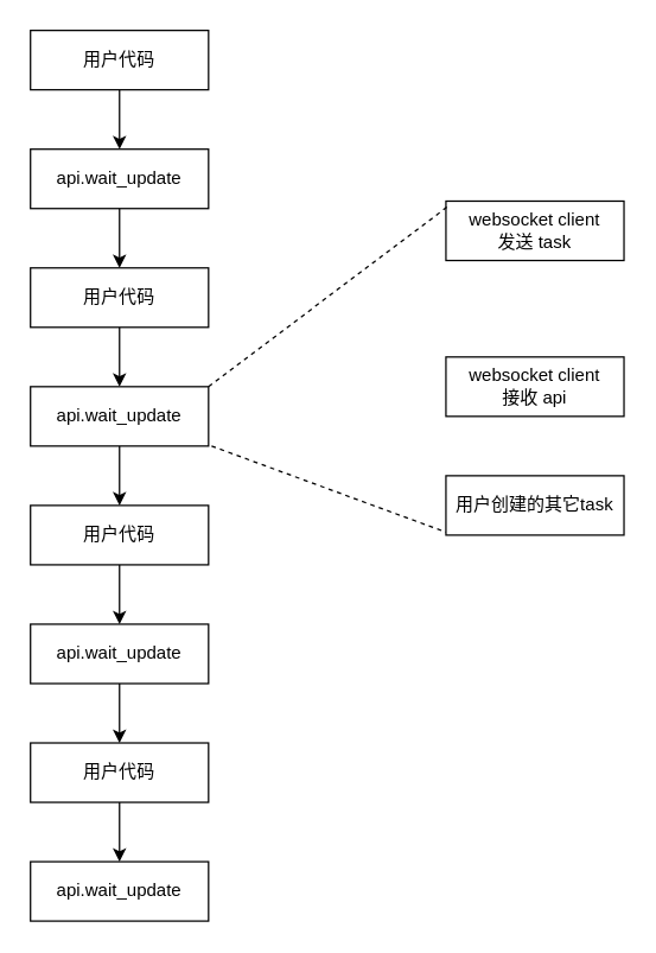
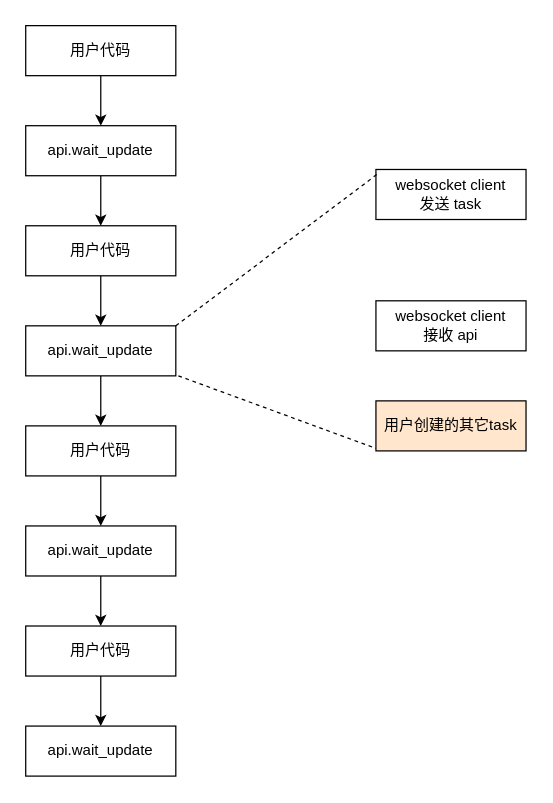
  <mxCell id="0" />
  <mxCell id="1" parent="0" />
  <mxCell id="2" style="edgeStyle=orthogonalEdgeStyle;rounded=0;orthogonalLoop=1;jettySize=auto;html=1;exitX=0.5;exitY=1;exitDx=0;exitDy=0;entryX=0.5;entryY=0;entryDx=0;entryDy=0;" edge="1" parent="1" source="3" target="5"><mxGeometry relative="1" as="geometry" /></mxCell>
  <mxCell id="3" value="用户代码" style="rounded=0;whiteSpace=wrap;html=1;" vertex="1" parent="1"><mxGeometry x="20" y="20" width="120" height="40" as="geometry" /></mxCell>
  <mxCell id="4" style="edgeStyle=orthogonalEdgeStyle;rounded=0;orthogonalLoop=1;jettySize=auto;html=1;exitX=0.5;exitY=1;exitDx=0;exitDy=0;entryX=0.5;entryY=0;entryDx=0;entryDy=0;" edge="1" parent="1" source="5" target="7"><mxGeometry relative="1" as="geometry" /></mxCell>
  <mxCell id="5" value="api.wait_update" style="rounded=0;whiteSpace=wrap;html=1;" vertex="1" parent="1"><mxGeometry x="20" y="100" width="120" height="40" as="geometry" /></mxCell>
  <mxCell id="6" style="edgeStyle=orthogonalEdgeStyle;rounded=0;orthogonalLoop=1;jettySize=auto;html=1;exitX=0.5;exitY=1;exitDx=0;exitDy=0;entryX=0.5;entryY=0;entryDx=0;entryDy=0;" edge="1" parent="1" source="7" target="9"><mxGeometry relative="1" as="geometry" /></mxCell>
  <mxCell id="7" value="用户代码" style="rounded=0;whiteSpace=wrap;html=1;" vertex="1" parent="1"><mxGeometry x="20" y="180" width="120" height="40" as="geometry" /></mxCell>
  <mxCell id="8" style="edgeStyle=orthogonalEdgeStyle;rounded=0;orthogonalLoop=1;jettySize=auto;html=1;exitX=0.5;exitY=1;exitDx=0;exitDy=0;entryX=0.5;entryY=0;entryDx=0;entryDy=0;" edge="1" parent="1" source="9" target="16"><mxGeometry relative="1" as="geometry" /></mxCell>
  <mxCell id="9" value="api.wait_update" style="rounded=0;whiteSpace=wrap;html=1;" vertex="1" parent="1"><mxGeometry x="20" y="260" width="120" height="40" as="geometry" /></mxCell>
  <mxCell id="10" value="websocket client&lt;br&gt;发送 task" style="rounded=0;whiteSpace=wrap;html=1;" vertex="1" parent="1"><mxGeometry x="300" y="135" width="120" height="40" as="geometry" /></mxCell>
  <mxCell id="11" value="websocket client&lt;br&gt;接收 api" style="rounded=0;whiteSpace=wrap;html=1;" vertex="1" parent="1"><mxGeometry x="300" y="240" width="120" height="40" as="geometry" /></mxCell>
- <mxCell id="12" value="用户创建的其它task" style="rounded=0;whiteSpace=wrap;html=1;" vertex="1" parent="1"><mxGeometry x="300" y="320" width="120" height="40" as="geometry" /></mxCell>
+ <mxCell id="12" value="用户创建的其它task" style="rounded=0;whiteSpace=wrap;html=1;fillColor=#ffe6cc;" vertex="1" parent="1"><mxGeometry x="300" y="320" width="120" height="40" as="geometry" /></mxCell>
  <mxCell id="13" value="" style="endArrow=none;dashed=1;html=1;entryX=0.017;entryY=0.075;entryDx=0;entryDy=0;entryPerimeter=0;" edge="1" parent="1" target="10"><mxGeometry width="50" height="50" relative="1" as="geometry"><mxPoint x="140" y="260" as="sourcePoint" /><mxPoint x="190" y="210" as="targetPoint" /></mxGeometry></mxCell>
  <mxCell id="14" value="" style="endArrow=none;dashed=1;html=1;exitX=1.017;exitY=1;exitDx=0;exitDy=0;exitPerimeter=0;" edge="1" parent="1" source="9"><mxGeometry width="50" height="50" relative="1" as="geometry"><mxPoint x="20" y="430" as="sourcePoint" /><mxPoint x="300" y="358" as="targetPoint" /></mxGeometry></mxCell>
  <mxCell id="15" style="edgeStyle=orthogonalEdgeStyle;rounded=0;orthogonalLoop=1;jettySize=auto;html=1;exitX=0.5;exitY=1;exitDx=0;exitDy=0;entryX=0.5;entryY=0;entryDx=0;entryDy=0;" edge="1" parent="1" source="16" target="18"><mxGeometry relative="1" as="geometry" /></mxCell>
  <mxCell id="16" value="用户代码" style="rounded=0;whiteSpace=wrap;html=1;" vertex="1" parent="1"><mxGeometry x="20" y="340" width="120" height="40" as="geometry" /></mxCell>
  <mxCell id="17" style="edgeStyle=orthogonalEdgeStyle;rounded=0;orthogonalLoop=1;jettySize=auto;html=1;exitX=0.5;exitY=1;exitDx=0;exitDy=0;entryX=0.5;entryY=0;entryDx=0;entryDy=0;" edge="1" parent="1" source="18" target="20"><mxGeometry relative="1" as="geometry" /></mxCell>
  <mxCell id="18" value="api.wait_update" style="rounded=0;whiteSpace=wrap;html=1;" vertex="1" parent="1"><mxGeometry x="20" y="420" width="120" height="40" as="geometry" /></mxCell>
  <mxCell id="19" style="edgeStyle=orthogonalEdgeStyle;rounded=0;orthogonalLoop=1;jettySize=auto;html=1;exitX=0.5;exitY=1;exitDx=0;exitDy=0;entryX=0.5;entryY=0;entryDx=0;entryDy=0;" edge="1" parent="1" source="20" target="21"><mxGeometry relative="1" as="geometry" /></mxCell>
  <mxCell id="20" value="用户代码" style="rounded=0;whiteSpace=wrap;html=1;" vertex="1" parent="1"><mxGeometry x="20" y="500" width="120" height="40" as="geometry" /></mxCell>
  <mxCell id="21" value="api.wait_update" style="rounded=0;whiteSpace=wrap;html=1;" vertex="1" parent="1"><mxGeometry x="20" y="580" width="120" height="40" as="geometry" /></mxCell>
